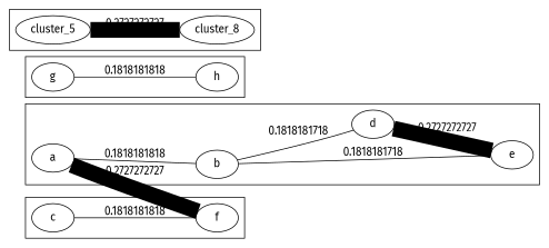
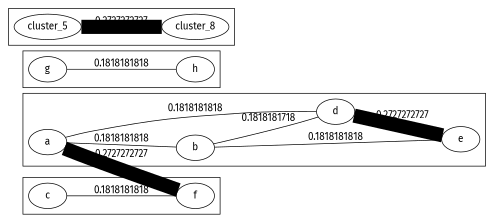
  digraph {
    fontname="Fira Sans"
    rankdir=LR
    node [fontname="Fira Sans" style="setlinewidth(1)"]
    edge [dir=none fontname="Fira Sans" style="setlinewidth(1)"]
    n1 [label=a]
    n2 [label=b]
    n3 [label=d]
    n4 [label=e]
    n5 [label=c]
    n6 [label=f]
    n7 [label=g]
    n8 [label=h]
    n9 [label=cluster_5 style=""]
    n10 [label=cluster_8 style=""]
    subgraph cluster_1 {
      n1
      n2
      n3
      n4
    }
    subgraph cluster_2 {
      n5
      n6
    }
    subgraph cluster_3 {
      n7
      n8
    }
    subgraph cluster_4 {
      n9
      n10
    }
    n1 -> n2 [label=0.1818181818]
+   n1 -> n3 [label=0.1818181818]
    n1 -> n6 [label=0.2727272727 style="setlinewidth(20)"]
    n2 -> n3 [label=0.1818181718]
-   n2 -> n4 [label=0.1818181718]
+   n2 -> n4 [label=0.1818181818]
    n3 -> n4 [label=0.2727272727 style="setlinewidth(20)"]
    n5 -> n6 [label=0.1818181818]
    n7 -> n8 [label=0.1818181818]
    n9 -> n10 [label=0.2727272727 style="setlinewidth(20)"]
  }
